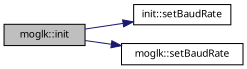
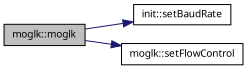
  digraph {
    fontname="Noto Sans"
    rankdir=LR
    node [color=black fillcolor=white fontname="Noto Sans" fontsize=10 shape=record style=filled]
    edge [color=midnightblue fontname="Noto Sans" fontsize=10 labelfontname=FreeSans labelfontsize=10 style=solid]
-   n1 [fillcolor=grey75 fontcolor=black height=0.2 label="moglk::init" width=0.4]
+   n1 [fillcolor=grey75 fontcolor=black height=0.2 label="moglk::moglk" width=0.4]
    n2 [height=0.2 label="init::setBaudRate" width=0.4]
-   n3 [height=0.2 label="moglk::setBaudRate" width=0.4]
+   n3 [height=0.2 label="moglk::setFlowControl" width=0.4]
    n1 -> n2
    n1 -> n3
  }
